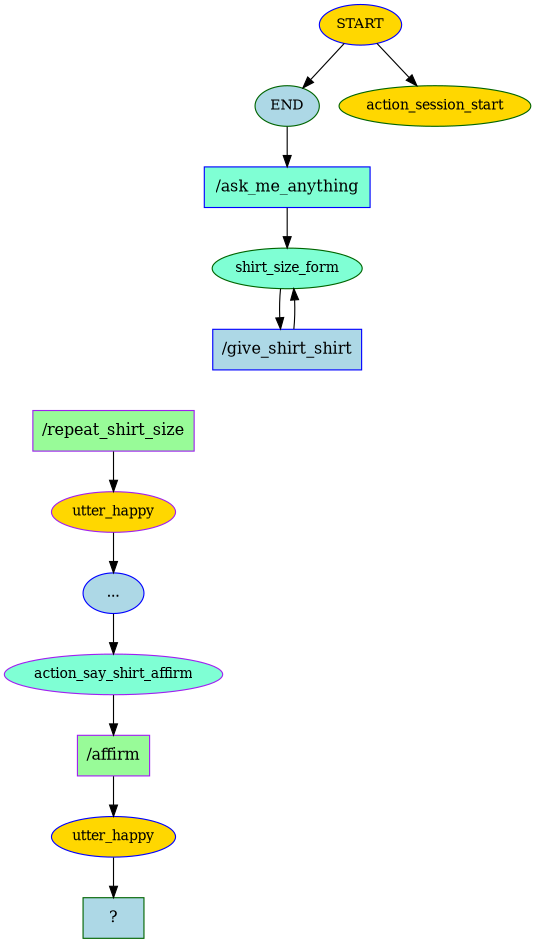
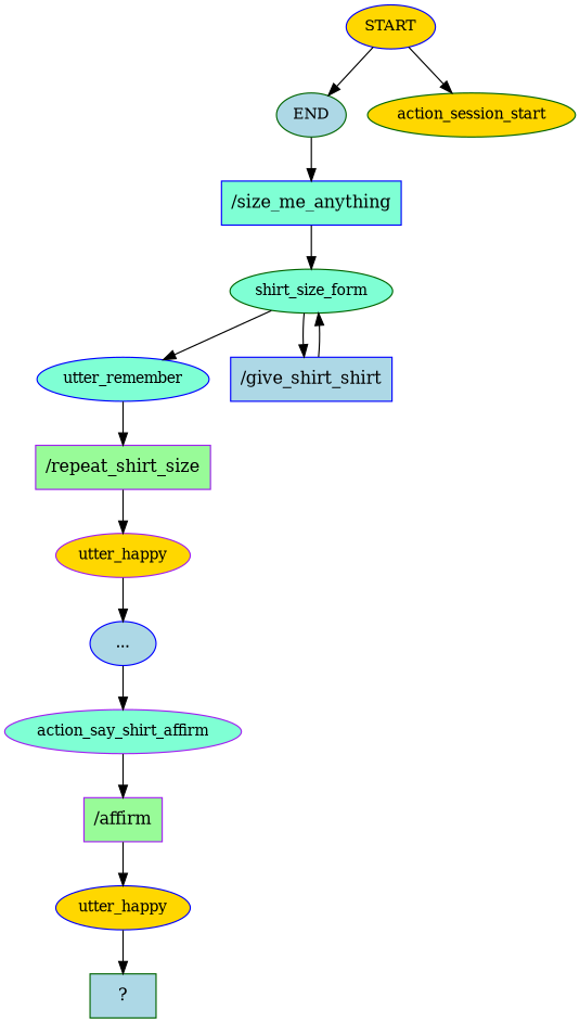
  digraph {
    node [color=blue fillcolor=gold fontsize=12 style=filled]
    n1 [label=START]
    n2 [color=darkgreen fillcolor=lightblue label=END]
    n3 [color=darkgreen label=action_session_start]
-   n4 [fillcolor=aquamarine label="/ask_me_anything" shape=rect fontsize=""]
+   n4 [fillcolor=aquamarine label="/size_me_anything" shape=rect fontsize=""]
    n5 [color=darkgreen fillcolor=aquamarine label=shirt_size_form]
+   n6 [fillcolor=aquamarine label=utter_remember]
    n7 [fillcolor=lightblue label="/give_shirt_shirt" shape=rect fontsize=""]
    n8 [color=purple fillcolor=palegreen label="/repeat_shirt_size" shape=rect fontsize=""]
    n9 [color=purple label=utter_happy]
    n10 [fillcolor=lightblue label="..."]
    n11 [color=purple fillcolor=aquamarine label=action_say_shirt_affirm]
    n12 [color=purple fillcolor=palegreen label="/affirm" shape=rect fontsize=""]
    n13 [label=utter_happy]
    n14 [color=darkgreen fillcolor=lightblue label="  ?  " shape=rect fontsize=""]
    n1 -> n2
    n1 -> n3
    n2 -> n4
    n4 -> n5
+   n5 -> n6
    n5 -> n7
+   n6 -> n8
    n7 -> n5
    n8 -> n9
    n9 -> n10
    n10 -> n11
    n11 -> n12
    n12 -> n13
    n13 -> n14
  }
